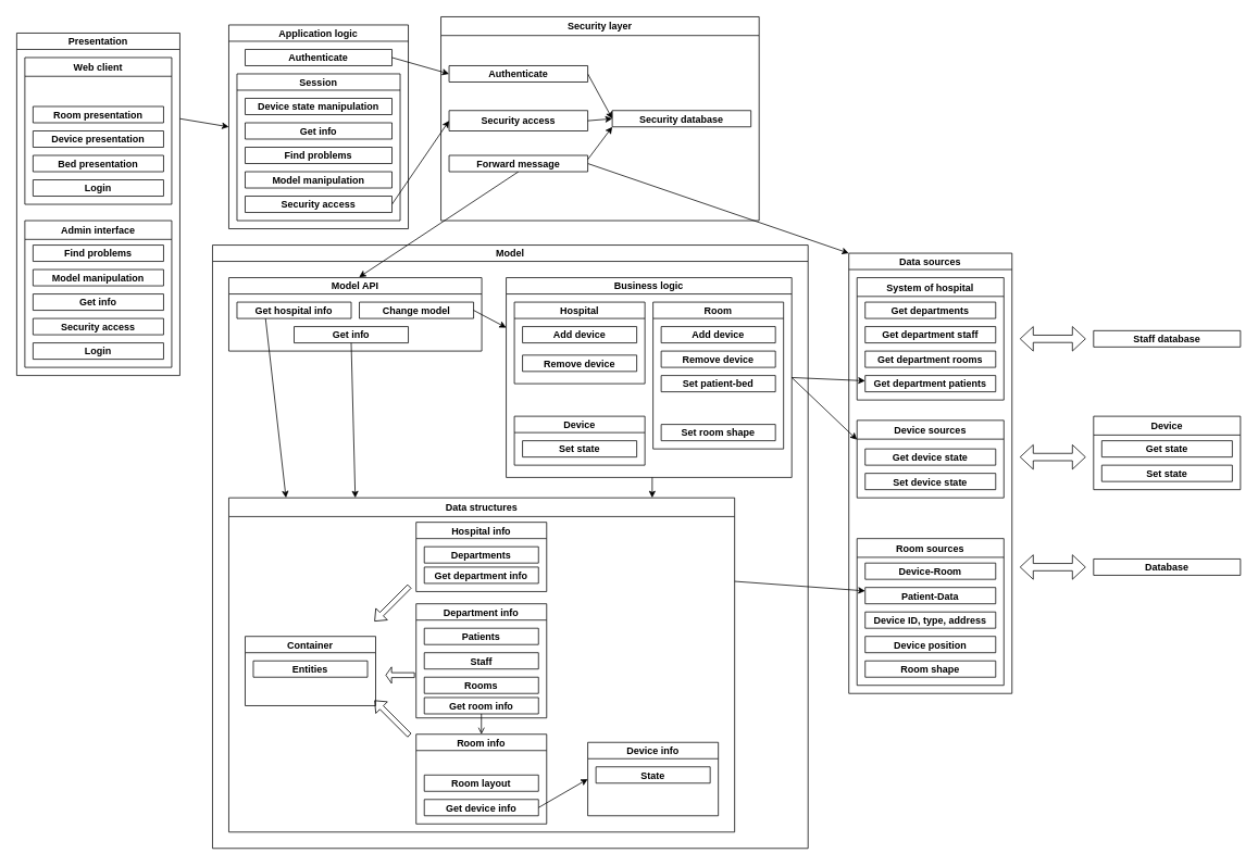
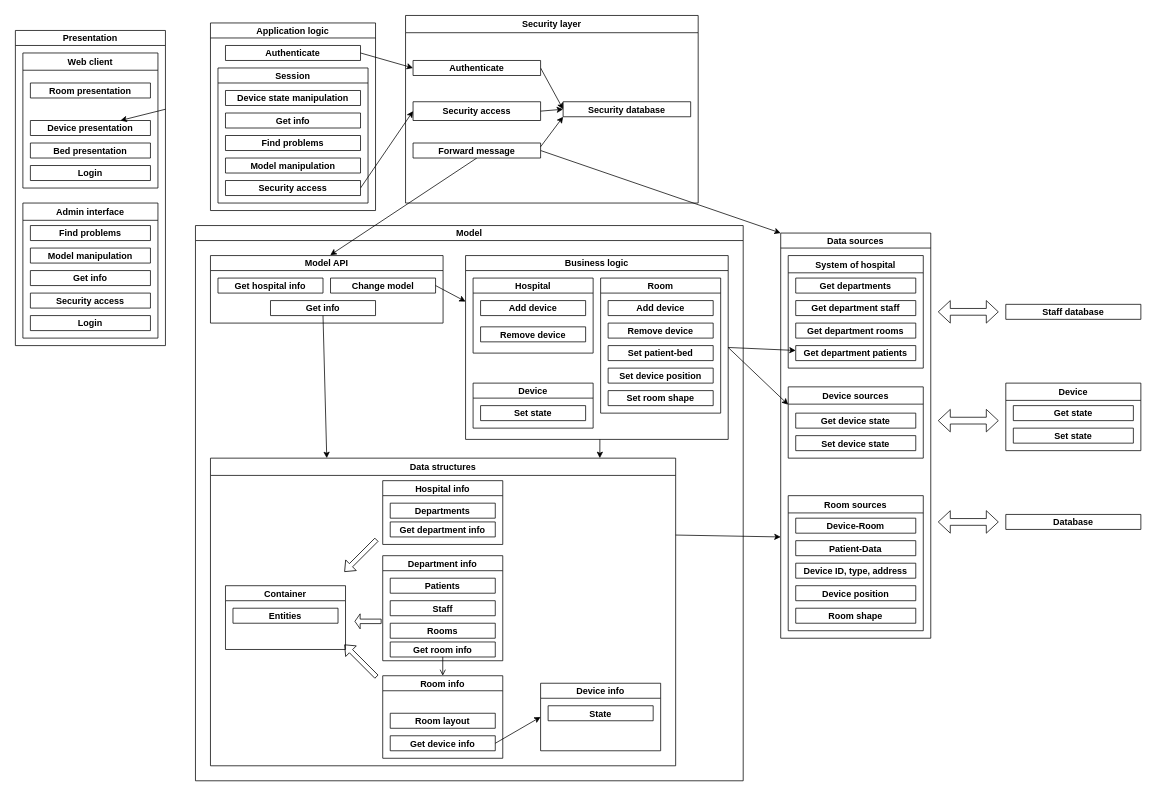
  <mxCell id="0" />
  <mxCell id="1" parent="0" />
  <mxCell id="2" value="" style="shape=doubleArrow;whiteSpace=wrap;html=1;" parent="1" vertex="1"><mxGeometry x="1250" y="545" width="80" height="30" as="geometry" /></mxCell>
  <mxCell id="3" value="Device" style="swimlane;" parent="1" vertex="1"><mxGeometry x="1340" y="510" width="180" height="90" as="geometry" /></mxCell>
  <mxCell id="4" value="Get state" style="swimlane;startSize=20;" parent="3" vertex="1"><mxGeometry x="10" y="30" width="160" height="20" as="geometry" /></mxCell>
  <mxCell id="5" value="Set state" style="swimlane;startSize=20;" parent="3" vertex="1"><mxGeometry x="10" y="60" width="160" height="20" as="geometry" /></mxCell>
  <mxCell id="6" value="Staff database" style="swimlane;" parent="1" vertex="1"><mxGeometry x="1340" y="405" width="180" height="20" as="geometry" /></mxCell>
  <mxCell id="7" value="" style="shape=doubleArrow;whiteSpace=wrap;html=1;" parent="1" vertex="1"><mxGeometry x="1250" y="400" width="80" height="30" as="geometry" /></mxCell>
  <mxCell id="8" value="Database" style="swimlane;" parent="1" vertex="1"><mxGeometry x="1340" y="685" width="180" height="20" as="geometry" /></mxCell>
  <mxCell id="9" value="" style="shape=doubleArrow;whiteSpace=wrap;html=1;" parent="1" vertex="1"><mxGeometry x="1250" y="680" width="80" height="30" as="geometry" /></mxCell>
  <mxCell id="10" value="Presentation" style="swimlane;startSize=20;" parent="1" vertex="1"><mxGeometry x="20" y="40" width="200" height="420" as="geometry" /></mxCell>
  <mxCell id="11" value="Web client" style="swimlane;" parent="10" vertex="1"><mxGeometry x="10" y="30" width="180" height="180" as="geometry" /></mxCell>
- <mxCell id="12" value="Room presentation" style="swimlane;startSize=20;" parent="11" vertex="1"><mxGeometry x="10" y="60" width="160" height="20" as="geometry" /></mxCell>
+ <mxCell id="12" value="Room presentation" style="swimlane;startSize=20;" parent="11" vertex="1"><mxGeometry x="10" y="40" width="160" height="20" as="geometry" /></mxCell>
  <mxCell id="13" value="Device presentation" style="swimlane;startSize=20;" parent="11" vertex="1"><mxGeometry x="10" y="90" width="160" height="20" as="geometry" /></mxCell>
  <mxCell id="14" value="Bed presentation" style="swimlane;startSize=20;" parent="11" vertex="1"><mxGeometry x="10" y="120" width="160" height="20" as="geometry" /></mxCell>
  <mxCell id="15" value="Login" style="swimlane;startSize=20;" parent="11" vertex="1"><mxGeometry x="10" y="150" width="160" height="20" as="geometry" /></mxCell>
  <mxCell id="16" value="Admin interface" style="swimlane;" parent="10" vertex="1"><mxGeometry x="10" y="230" width="180" height="180" as="geometry" /></mxCell>
  <mxCell id="17" value="Find problems" style="swimlane;startSize=20;" parent="16" vertex="1"><mxGeometry x="10" y="30" width="160" height="20" as="geometry" /></mxCell>
  <mxCell id="18" value="Model manipulation" style="swimlane;startSize=20;" parent="16" vertex="1"><mxGeometry x="10" y="60" width="160" height="20" as="geometry" /></mxCell>
  <mxCell id="19" value="Get info" style="swimlane;startSize=20;" parent="16" vertex="1"><mxGeometry x="10" y="90" width="160" height="20" as="geometry" /></mxCell>
  <mxCell id="20" value="Login" style="swimlane;startSize=20;" parent="16" vertex="1"><mxGeometry x="10" y="150" width="160" height="20" as="geometry" /></mxCell>
  <mxCell id="21" value="Security access" style="swimlane;startSize=20;" parent="16" vertex="1"><mxGeometry x="10" y="120" width="160" height="20" as="geometry" /></mxCell>
- <mxCell id="22" value="" style="endArrow=classic;html=1;exitX=1;exitY=0.25;exitDx=0;exitDy=0;entryX=0;entryY=0.5;entryDx=0;entryDy=0;" parent="1" source="10" target="94" edge="1"><mxGeometry width="50" height="50" relative="1" as="geometry"><mxPoint x="710" y="170" as="sourcePoint" /><mxPoint x="760" y="120" as="targetPoint" /></mxGeometry></mxCell>
+ <mxCell id="22" value="" style="endArrow=classic;html=1;exitX=1;exitY=0.25;exitDx=0;exitDy=0;" parent="1" source="10" target="13" edge="1"><mxGeometry width="50" height="50" relative="1" as="geometry"><mxPoint x="710" y="170" as="sourcePoint" /><mxPoint x="760" y="120" as="targetPoint" /></mxGeometry></mxCell>
  <mxCell id="23" value="Data sources" style="swimlane;startSize=20;" parent="1" vertex="1"><mxGeometry x="1040" y="310" width="200" height="540" as="geometry" /></mxCell>
  <mxCell id="24" value="System of hospital" style="swimlane;" parent="23" vertex="1"><mxGeometry x="10" y="30" width="180" height="150" as="geometry" /></mxCell>
  <mxCell id="25" value="Get departments" style="swimlane;startSize=20;" parent="24" vertex="1"><mxGeometry x="10" y="30" width="160" height="20" as="geometry" /></mxCell>
  <mxCell id="26" value="Get department staff" style="swimlane;startSize=20;" parent="24" vertex="1"><mxGeometry x="10" y="60" width="160" height="20" as="geometry" /></mxCell>
  <mxCell id="27" value="Get department patients" style="swimlane;startSize=20;" parent="24" vertex="1"><mxGeometry x="10" y="120" width="160" height="20" as="geometry" /></mxCell>
  <mxCell id="28" value="Get department rooms" style="swimlane;startSize=20;" parent="24" vertex="1"><mxGeometry x="10" y="90" width="160" height="20" as="geometry" /></mxCell>
  <mxCell id="29" value="Device sources" style="swimlane;" parent="23" vertex="1"><mxGeometry x="10" y="205" width="180" height="95" as="geometry" /></mxCell>
  <mxCell id="30" value="Get device state" style="swimlane;startSize=20;" parent="29" vertex="1"><mxGeometry x="10" y="35" width="160" height="20" as="geometry" /></mxCell>
  <mxCell id="31" value="Set device state" style="swimlane;startSize=20;" parent="29" vertex="1"><mxGeometry x="10" y="65" width="160" height="20" as="geometry" /></mxCell>
  <mxCell id="32" value="Room sources" style="swimlane;" parent="23" vertex="1"><mxGeometry x="10" y="350" width="180" height="180" as="geometry" /></mxCell>
  <mxCell id="33" value="Device position" style="swimlane;startSize=20;" parent="32" vertex="1"><mxGeometry x="10" y="120" width="160" height="20" as="geometry" /></mxCell>
  <mxCell id="34" value="Room shape" style="swimlane;startSize=20;" parent="32" vertex="1"><mxGeometry x="10" y="150" width="160" height="20" as="geometry" /></mxCell>
  <mxCell id="35" value="Device-Room" style="swimlane;startSize=20;" parent="32" vertex="1"><mxGeometry x="10" y="30" width="160" height="20" as="geometry" /></mxCell>
  <mxCell id="36" value="Patient-Data" style="swimlane;startSize=20;" parent="32" vertex="1"><mxGeometry x="10" y="60" width="160" height="20" as="geometry" /></mxCell>
  <mxCell id="37" value="Device ID, type, address" style="swimlane;startSize=20;" parent="32" vertex="1"><mxGeometry x="10" y="90" width="160" height="20" as="geometry" /></mxCell>
  <mxCell id="38" value="" style="endArrow=classic;html=1;exitX=1;exitY=0.5;exitDx=0;exitDy=0;entryX=0;entryY=0;entryDx=0;entryDy=0;" parent="1" source="91" target="23" edge="1"><mxGeometry width="50" height="50" relative="1" as="geometry"><mxPoint x="650" y="310" as="sourcePoint" /><mxPoint x="1020" y="150" as="targetPoint" /></mxGeometry></mxCell>
  <mxCell id="39" value="Model" style="swimlane;startSize=20;" parent="1" vertex="1"><mxGeometry x="260" y="300" width="730" height="740" as="geometry" /></mxCell>
  <mxCell id="40" value="Data structures" style="swimlane;" parent="39" vertex="1"><mxGeometry x="20" y="310" width="620" height="410" as="geometry" /></mxCell>
  <mxCell id="41" value="Device info" style="swimlane;startSize=20;" parent="40" vertex="1"><mxGeometry x="440" y="300" width="160" height="90" as="geometry" /></mxCell>
  <mxCell id="42" value="State" style="swimlane;startSize=20;" parent="41" vertex="1"><mxGeometry x="10" y="30" width="140" height="20" as="geometry" /></mxCell>
  <mxCell id="43" value="Hospital info" style="swimlane;startSize=20;" parent="40" vertex="1"><mxGeometry x="229.58" y="30" width="160" height="85" as="geometry" /></mxCell>
  <mxCell id="44" value="Departments" style="swimlane;startSize=20;" parent="43" vertex="1"><mxGeometry x="10" y="30" width="140" height="20" as="geometry" /></mxCell>
  <mxCell id="45" value="Get department info" style="swimlane;startSize=20;" parent="43" vertex="1"><mxGeometry x="10" y="55" width="140" height="20" as="geometry" /></mxCell>
  <mxCell id="46" value="Department info" style="swimlane;startSize=20;" parent="40" vertex="1"><mxGeometry x="229.58" y="130" width="160" height="140" as="geometry" /></mxCell>
  <mxCell id="47" value="Patients" style="swimlane;startSize=20;" parent="46" vertex="1"><mxGeometry x="10" y="30" width="140" height="20" as="geometry" /></mxCell>
  <mxCell id="48" value="Rooms" style="swimlane;startSize=20;" parent="46" vertex="1"><mxGeometry x="10" y="90" width="140" height="20" as="geometry" /></mxCell>
  <mxCell id="49" value="Get room info" style="swimlane;startSize=20;" parent="46" vertex="1"><mxGeometry x="10" y="115" width="140" height="20" as="geometry" /></mxCell>
  <mxCell id="50" value="Staff" style="swimlane;startSize=20;" parent="46" vertex="1"><mxGeometry x="10" y="60" width="140" height="20" as="geometry" /></mxCell>
  <mxCell id="51" value="Room info" style="swimlane;startSize=20;" parent="40" vertex="1"><mxGeometry x="229.58" y="290" width="160" height="110" as="geometry" /></mxCell>
  <mxCell id="52" value="Get device info" style="swimlane;startSize=20;" parent="51" vertex="1"><mxGeometry x="10" y="80" width="140" height="20" as="geometry" /></mxCell>
  <mxCell id="53" value="Room layout" style="swimlane;startSize=20;" parent="51" vertex="1"><mxGeometry x="10.0" y="50" width="140" height="20" as="geometry" /></mxCell>
  <mxCell id="54" value="" style="shape=singleArrow;direction=north;whiteSpace=wrap;html=1;rotation=-90;" parent="40" vertex="1"><mxGeometry x="200" y="200" width="20" height="35" as="geometry" /></mxCell>
  <mxCell id="55" value="" style="shape=singleArrow;direction=north;whiteSpace=wrap;html=1;rotation=-135;" parent="40" vertex="1"><mxGeometry x="190" y="100" width="20" height="60" as="geometry" /></mxCell>
  <mxCell id="56" value="" style="shape=singleArrow;direction=north;whiteSpace=wrap;html=1;rotation=-45;" parent="40" vertex="1"><mxGeometry x="190" y="240" width="20" height="60" as="geometry" /></mxCell>
  <mxCell id="57" value="Container" style="swimlane;startSize=20;" parent="40" vertex="1"><mxGeometry x="20" y="170" width="160" height="85" as="geometry" /></mxCell>
  <mxCell id="58" value="Entities" style="swimlane;startSize=20;" parent="57" vertex="1"><mxGeometry x="10" y="30" width="140" height="20" as="geometry" /></mxCell>
  <mxCell id="59" value="" style="endArrow=classic;html=1;exitX=1;exitY=0.5;exitDx=0;exitDy=0;entryX=0;entryY=0.5;entryDx=0;entryDy=0;" parent="40" source="52" target="41" edge="1"><mxGeometry width="50" height="50" relative="1" as="geometry"><mxPoint x="460" y="340" as="sourcePoint" /><mxPoint x="430" y="355" as="targetPoint" /></mxGeometry></mxCell>
  <mxCell id="60" value="" style="endArrow=open;html=1;exitX=0.5;exitY=1;exitDx=0;exitDy=0;entryX=0.5;entryY=0;entryDx=0;entryDy=0;" parent="40" source="49" target="51" edge="1"><mxGeometry width="50" height="50" relative="1" as="geometry"><mxPoint x="389.58" y="410" as="sourcePoint" /><mxPoint x="450" y="370" as="targetPoint" /></mxGeometry></mxCell>
  <mxCell id="61" value="Model API" style="swimlane;startSize=20;" parent="39" vertex="1"><mxGeometry x="20" y="40" width="310" height="90" as="geometry" /></mxCell>
  <mxCell id="62" value="Get info" style="swimlane;startSize=20;" parent="61" vertex="1"><mxGeometry x="80" y="60" width="140" height="20" as="geometry" /></mxCell>
  <mxCell id="63" value="Change model" style="swimlane;startSize=20;" parent="61" vertex="1"><mxGeometry x="160" y="30" width="140" height="20" as="geometry" /></mxCell>
  <mxCell id="64" value="Get hospital info" style="swimlane;startSize=20;" parent="61" vertex="1"><mxGeometry x="10" y="30" width="140" height="20" as="geometry" /></mxCell>
  <mxCell id="65" value="" style="endArrow=classic;html=1;exitX=0.5;exitY=1;exitDx=0;exitDy=0;entryX=0.25;entryY=0;entryDx=0;entryDy=0;" parent="39" source="62" target="40" edge="1"><mxGeometry width="50" height="50" relative="1" as="geometry"><mxPoint x="80" y="90" as="sourcePoint" /><mxPoint x="-20" y="353.75" as="targetPoint" /></mxGeometry></mxCell>
- <mxCell id="66" value="" style="endArrow=classic;html=1;exitX=0.25;exitY=1;exitDx=0;exitDy=0;entryX=0.113;entryY=0;entryDx=0;entryDy=0;entryPerimeter=0;" parent="39" source="64" target="40" edge="1"><mxGeometry width="50" height="50" relative="1" as="geometry"><mxPoint x="85" y="110" as="sourcePoint" /><mxPoint x="80.0" y="290" as="targetPoint" /></mxGeometry></mxCell>
  <mxCell id="67" value="Business logic" style="swimlane;startSize=20;" parent="39" vertex="1"><mxGeometry x="360" y="40" width="350" height="245" as="geometry" /></mxCell>
  <mxCell id="68" value="Device" style="swimlane;startSize=20;" parent="67" vertex="1"><mxGeometry x="10" y="170" width="160" height="60" as="geometry" /></mxCell>
  <mxCell id="69" value="Set state" style="swimlane;startSize=20;" parent="68" vertex="1"><mxGeometry x="10" y="30" width="140" height="20" as="geometry" /></mxCell>
  <mxCell id="70" value="Room" style="swimlane;startSize=20;" parent="67" vertex="1"><mxGeometry x="180" y="30" width="160" height="180" as="geometry" /></mxCell>
  <mxCell id="71" value="Add device" style="swimlane;startSize=20;" parent="70" vertex="1"><mxGeometry x="10" y="30" width="140" height="20" as="geometry" /></mxCell>
  <mxCell id="72" value="Remove device" style="swimlane;startSize=20;" parent="70" vertex="1"><mxGeometry x="10" y="60" width="140" height="20" as="geometry" /></mxCell>
  <mxCell id="73" value="Set patient-bed" style="swimlane;startSize=20;" parent="70" vertex="1"><mxGeometry x="10" y="90" width="140" height="20" as="geometry" /></mxCell>
+ <mxCell id="74" value="Set device position" style="swimlane;startSize=20;" parent="70" vertex="1"><mxGeometry x="10" y="120" width="140" height="20" as="geometry" /></mxCell>
  <mxCell id="75" value="Set room shape" style="swimlane;startSize=20;" parent="70" vertex="1"><mxGeometry x="10" y="150" width="140" height="20" as="geometry" /></mxCell>
  <mxCell id="76" value="Hospital" style="swimlane;startSize=20;" parent="67" vertex="1"><mxGeometry x="10" y="30" width="160" height="100" as="geometry" /></mxCell>
  <mxCell id="77" value="Add device" style="swimlane;startSize=20;" parent="76" vertex="1"><mxGeometry x="10" y="30" width="140" height="20" as="geometry" /></mxCell>
  <mxCell id="78" value="Remove device" style="swimlane;startSize=20;" parent="76" vertex="1"><mxGeometry x="10" y="65" width="140" height="20" as="geometry" /></mxCell>
  <mxCell id="79" value="" style="endArrow=classic;html=1;entryX=0.837;entryY=0;entryDx=0;entryDy=0;entryPerimeter=0;" parent="67" target="40" edge="1"><mxGeometry width="50" height="50" relative="1" as="geometry"><mxPoint x="179" y="245" as="sourcePoint" /><mxPoint x="220" y="266.25" as="targetPoint" /></mxGeometry></mxCell>
  <mxCell id="80" value="" style="endArrow=classic;html=1;exitX=1;exitY=0.5;exitDx=0;exitDy=0;entryX=0;entryY=0.25;entryDx=0;entryDy=0;" parent="39" source="63" target="67" edge="1"><mxGeometry width="50" height="50" relative="1" as="geometry"><mxPoint x="320" y="155" as="sourcePoint" /><mxPoint x="350" y="101" as="targetPoint" /></mxGeometry></mxCell>
  <mxCell id="81" value="" style="endArrow=classic;html=1;entryX=0;entryY=0.25;entryDx=0;entryDy=0;exitX=1;exitY=0.5;exitDx=0;exitDy=0;" parent="1" target="29" edge="1" source="67"><mxGeometry width="50" height="50" relative="1" as="geometry"><mxPoint x="970" y="490" as="sourcePoint" /><mxPoint x="870" y="900" as="targetPoint" /></mxGeometry></mxCell>
  <mxCell id="82" value="" style="endArrow=classic;html=1;exitX=1;exitY=0.5;exitDx=0;exitDy=0;" parent="1" source="67" target="27" edge="1"><mxGeometry width="50" height="50" relative="1" as="geometry"><mxPoint x="810" y="430" as="sourcePoint" /><mxPoint x="860" y="445" as="targetPoint" /></mxGeometry></mxCell>
- <mxCell id="83" value="" style="endArrow=classic;html=1;exitX=1;exitY=0.25;exitDx=0;exitDy=0;" parent="1" source="40" target="36" edge="1"><mxGeometry width="50" height="50" relative="1" as="geometry"><mxPoint x="890" y="950" as="sourcePoint" /><mxPoint x="1280.42" y="500" as="targetPoint" /></mxGeometry></mxCell>
+ <mxCell id="83" value="" style="endArrow=classic;html=1;exitX=1;exitY=0.25;exitDx=0;exitDy=0;entryX=0;entryY=0.75;entryDx=0;entryDy=0;" parent="1" source="40" target="23" edge="1"><mxGeometry width="50" height="50" relative="1" as="geometry"><mxPoint x="890" y="950" as="sourcePoint" /><mxPoint x="1280.42" y="500" as="targetPoint" /></mxGeometry></mxCell>
  <mxCell id="84" value="" style="endArrow=classic;html=1;exitX=0.5;exitY=1;exitDx=0;exitDy=0;entryX=0.515;entryY=-0.007;entryDx=0;entryDy=0;entryPerimeter=0;" parent="1" source="91" target="61" edge="1"><mxGeometry width="50" height="50" relative="1" as="geometry"><mxPoint x="723.2" y="200" as="sourcePoint" /><mxPoint x="445" y="375" as="targetPoint" /></mxGeometry></mxCell>
  <mxCell id="85" value="Security layer" style="swimlane;" parent="1" vertex="1"><mxGeometry x="540" y="20" width="390" height="250" as="geometry" /></mxCell>
  <mxCell id="86" value="Security access" style="swimlane;startSize=25;" parent="85" vertex="1"><mxGeometry x="10" y="115" width="170" height="25" as="geometry" /></mxCell>
  <mxCell id="87" value="Security database" style="swimlane;" parent="85" vertex="1"><mxGeometry x="210" y="115" width="170" height="20" as="geometry" /></mxCell>
  <mxCell id="88" value="" style="endArrow=classic;html=1;exitX=1;exitY=0.5;exitDx=0;exitDy=0;entryX=0;entryY=0.5;entryDx=0;entryDy=0;" parent="85" source="90" target="87" edge="1"><mxGeometry width="50" height="50" relative="1" as="geometry"><mxPoint x="170" y="200" as="sourcePoint" /><mxPoint x="220" y="150" as="targetPoint" /></mxGeometry></mxCell>
  <mxCell id="89" value="" style="endArrow=classic;html=1;exitX=1;exitY=0.5;exitDx=0;exitDy=0;entryX=0;entryY=0.5;entryDx=0;entryDy=0;" parent="85" source="86" target="87" edge="1"><mxGeometry width="50" height="50" relative="1" as="geometry"><mxPoint x="170" y="200" as="sourcePoint" /><mxPoint x="220" y="150" as="targetPoint" /></mxGeometry></mxCell>
  <mxCell id="90" value="Authenticate" style="swimlane;startSize=20;" parent="85" vertex="1"><mxGeometry x="10" y="60" width="170" height="20" as="geometry" /></mxCell>
  <mxCell id="91" value="Forward message" style="swimlane;startSize=20;" parent="85" vertex="1"><mxGeometry x="10" y="170" width="170" height="20" as="geometry" /></mxCell>
  <mxCell id="92" value="" style="endArrow=classic;html=1;exitX=1;exitY=0.25;exitDx=0;exitDy=0;entryX=0;entryY=1;entryDx=0;entryDy=0;" parent="85" source="91" target="87" edge="1"><mxGeometry width="50" height="50" relative="1" as="geometry"><mxPoint x="190" y="190" as="sourcePoint" /><mxPoint x="720" y="110" as="targetPoint" /></mxGeometry></mxCell>
  <mxCell id="93" value="" style="endArrow=classic;html=1;entryX=0;entryY=0.5;entryDx=0;entryDy=0;exitX=1;exitY=0.5;exitDx=0;exitDy=0;" parent="1" source="97" target="86" edge="1"><mxGeometry width="50" height="50" relative="1" as="geometry"><mxPoint x="490" y="230" as="sourcePoint" /><mxPoint x="830" y="80" as="targetPoint" /></mxGeometry></mxCell>
  <mxCell id="94" value="Application logic" style="swimlane;startSize=20;" parent="1" vertex="1"><mxGeometry x="280" y="30" width="220" height="250" as="geometry" /></mxCell>
  <mxCell id="95" value="Session" style="swimlane;startSize=20;" parent="94" vertex="1"><mxGeometry x="10" y="60" width="200" height="180" as="geometry" /></mxCell>
  <mxCell id="96" value="Get info" style="swimlane;startSize=20;" parent="95" vertex="1"><mxGeometry x="10" y="60" width="180" height="20" as="geometry" /></mxCell>
  <mxCell id="97" value="Security access" style="swimlane;startSize=20;" parent="95" vertex="1"><mxGeometry x="10" y="150" width="180" height="20" as="geometry" /></mxCell>
  <mxCell id="98" value="Model manipulation" style="swimlane;startSize=20;" parent="95" vertex="1"><mxGeometry x="10" y="120" width="180" height="20" as="geometry" /></mxCell>
  <mxCell id="99" value="Find problems" style="swimlane;startSize=20;" parent="95" vertex="1"><mxGeometry x="10" y="90" width="180" height="20" as="geometry" /></mxCell>
  <mxCell id="100" value="Device state manipulation" style="swimlane;startSize=20;" parent="95" vertex="1"><mxGeometry x="10" y="30" width="180" height="20" as="geometry" /></mxCell>
  <mxCell id="101" value="Authenticate" style="swimlane;startSize=20;" parent="94" vertex="1"><mxGeometry x="20" y="30" width="180" height="20" as="geometry" /></mxCell>
  <mxCell id="102" value="" style="endArrow=classic;html=1;entryX=0;entryY=0.5;entryDx=0;entryDy=0;exitX=1;exitY=0.5;exitDx=0;exitDy=0;" parent="1" source="101" target="90" edge="1"><mxGeometry width="50" height="50" relative="1" as="geometry"><mxPoint x="490" y="210" as="sourcePoint" /><mxPoint x="570" y="160" as="targetPoint" /></mxGeometry></mxCell>
